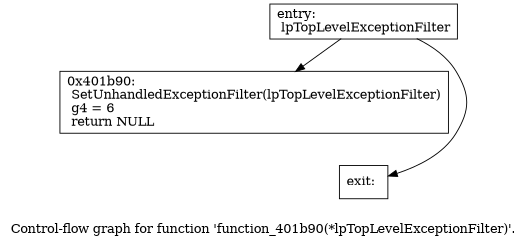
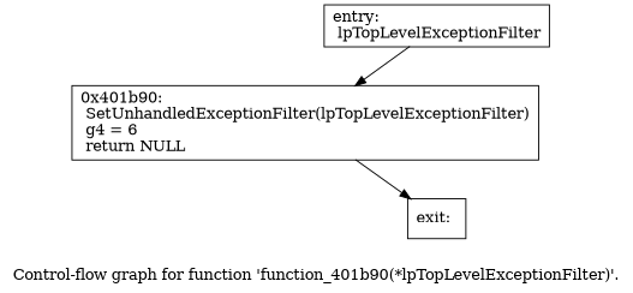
  digraph {
    label="Control-flow graph for function 'function_401b90(*lpTopLevelExceptionFilter)'."
    node [shape=record]
    n1 [label="{entry:\l  lpTopLevelExceptionFilter\l}"]
    n2 [label="{0x401b90:\l  SetUnhandledExceptionFilter(lpTopLevelExceptionFilter)\l  g4 = 6\l  return NULL\l}"]
    n3 [label="{exit:\l}"]
    n1 -> n2
-   n1 -> n3
+   n2 -> n3
  }
